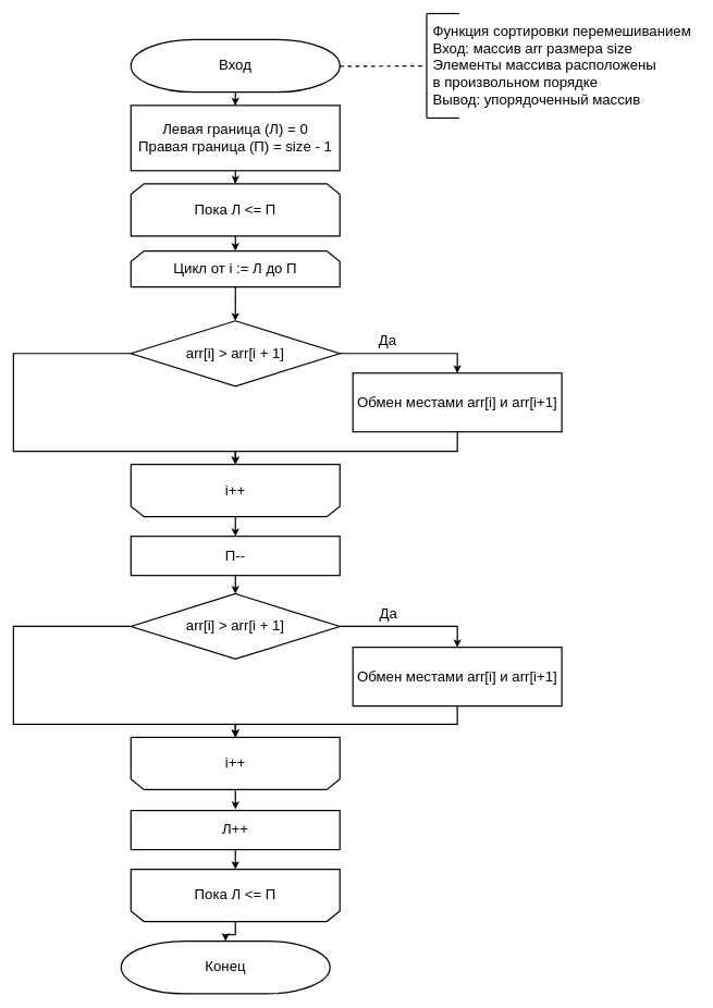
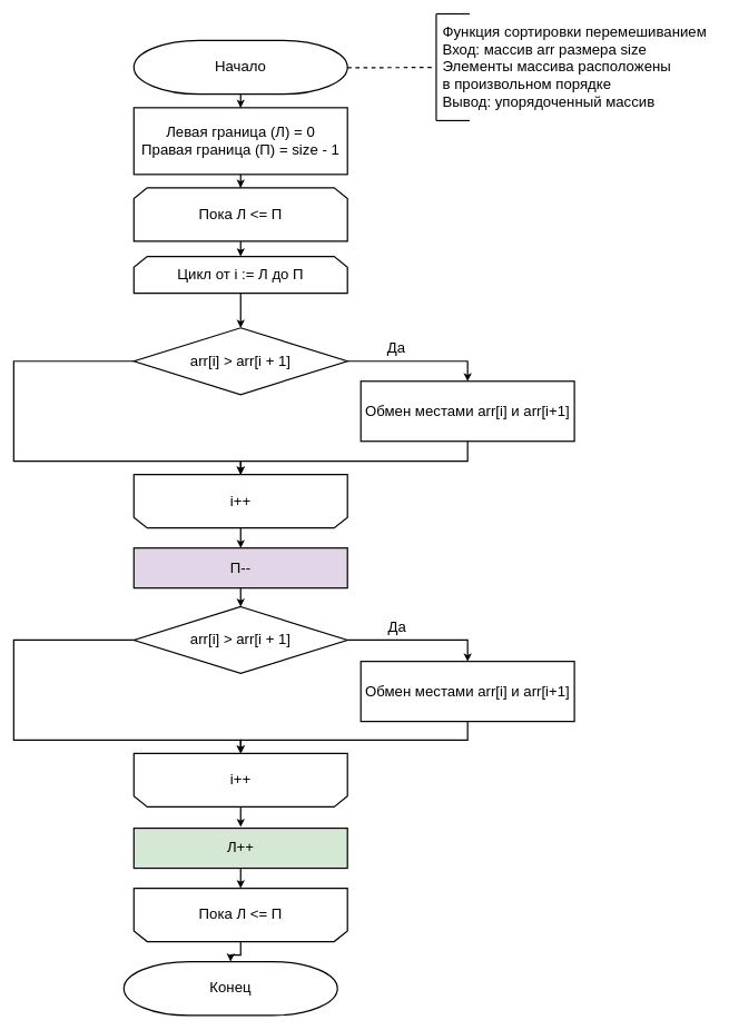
  <mxCell id="0" />
  <mxCell id="1" parent="0" />
  <mxCell id="2" style="edgeStyle=orthogonalEdgeStyle;rounded=0;orthogonalLoop=1;jettySize=auto;html=1;entryX=0.5;entryY=0;entryDx=0;entryDy=0;fontSize=22;strokeWidth=2;" parent="1" source="3" target="5" edge="1"><mxGeometry relative="1" as="geometry" /></mxCell>
- <mxCell id="3" value="Вход" style="strokeWidth=2;html=1;shape=mxgraph.flowchart.terminator;whiteSpace=wrap;fontSize=22;" parent="1" vertex="1"><mxGeometry x="200" y="59.99" width="320" height="80.67" as="geometry" /></mxCell>
+ <mxCell id="3" value="Начало" style="strokeWidth=2;html=1;shape=mxgraph.flowchart.terminator;whiteSpace=wrap;fontSize=22;" parent="1" vertex="1"><mxGeometry x="200" y="59.99" width="320" height="80.67" as="geometry" /></mxCell>
  <mxCell id="4" style="edgeStyle=orthogonalEdgeStyle;rounded=0;orthogonalLoop=1;jettySize=auto;html=1;entryX=0.5;entryY=0;entryDx=0;entryDy=0;fontSize=22;strokeWidth=2;" parent="1" source="5" target="7" edge="1"><mxGeometry relative="1" as="geometry" /></mxCell>
  <mxCell id="5" value="Левая граница (Л) = 0&lt;br&gt;Правая граница (П) = size - 1" style="rounded=0;whiteSpace=wrap;html=1;strokeWidth=2;fontSize=22;" parent="1" vertex="1"><mxGeometry x="200" y="161" width="320" height="100" as="geometry" /></mxCell>
  <mxCell id="6" style="edgeStyle=orthogonalEdgeStyle;rounded=0;orthogonalLoop=1;jettySize=auto;html=1;fontSize=22;strokeWidth=2;" parent="1" source="7" target="14" edge="1"><mxGeometry relative="1" as="geometry" /></mxCell>
  <mxCell id="7" value="&lt;span style=&quot;font-size: 22px;&quot;&gt;&lt;font style=&quot;font-size: 22px&quot;&gt;Пока Л &amp;lt;= П&lt;/font&gt;&lt;/span&gt;" style="shape=loopLimit;whiteSpace=wrap;html=1;fontSize=22;strokeWidth=2;" parent="1" vertex="1"><mxGeometry x="200" y="281" width="320" height="80" as="geometry" /></mxCell>
  <mxCell id="8" style="edgeStyle=none;html=1;exitX=1;exitY=0.5;exitDx=0;exitDy=0;entryX=-0.001;entryY=0.502;entryDx=0;entryDy=0;entryPerimeter=0;dashed=1;endArrow=none;endFill=0;strokeWidth=2;" parent="1" target="9" edge="1"><mxGeometry relative="1" as="geometry"><mxPoint x="520" y="101" as="sourcePoint" /></mxGeometry></mxCell>
  <mxCell id="9" value="&lt;div style=&quot;text-align: left; font-family: helvetica; font-size: 22px;&quot;&gt;Функция сортировки перемешиванием&lt;/div&gt;&lt;div style=&quot;text-align: left; font-family: helvetica; font-size: 22px;&quot;&gt;Вход: массив arr размера size&lt;/div&gt;&lt;div style=&quot;text-align: left; font-family: helvetica; font-size: 22px;&quot;&gt;Элементы массива расположены&lt;/div&gt;&lt;div style=&quot;text-align: left; font-family: helvetica; font-size: 22px;&quot;&gt;в произвольном порядке&lt;/div&gt;&lt;div style=&quot;text-align: left; font-family: helvetica; font-size: 22px;&quot;&gt;Вывод: упорядоченный массив&lt;/div&gt;" style="text;html=1;align=center;verticalAlign=middle;resizable=0;points=[];autosize=1;strokeColor=none;fillColor=none;fontSize=22;" parent="1" vertex="1"><mxGeometry x="650" y="25.33" width="420" height="150" as="geometry" /></mxCell>
  <mxCell id="10" value="" style="endArrow=none;html=1;strokeWidth=2;" parent="1" edge="1"><mxGeometry width="50" height="50" relative="1" as="geometry"><mxPoint x="653" y="180.33" as="sourcePoint" /><mxPoint x="653" y="20.33" as="targetPoint" /></mxGeometry></mxCell>
  <mxCell id="11" value="" style="endArrow=none;html=1;strokeWidth=2;" parent="1" edge="1"><mxGeometry width="50" height="50" relative="1" as="geometry"><mxPoint x="653" y="180.33" as="sourcePoint" /><mxPoint x="703" y="180.33" as="targetPoint" /></mxGeometry></mxCell>
  <mxCell id="12" value="" style="endArrow=none;html=1;strokeWidth=2;" parent="1" edge="1"><mxGeometry width="50" height="50" relative="1" as="geometry"><mxPoint x="653" y="20.33" as="sourcePoint" /><mxPoint x="703" y="20.33" as="targetPoint" /></mxGeometry></mxCell>
  <mxCell id="13" style="edgeStyle=orthogonalEdgeStyle;rounded=0;orthogonalLoop=1;jettySize=auto;html=1;strokeWidth=2;fontSize=22;" parent="1" source="14" target="18" edge="1"><mxGeometry relative="1" as="geometry" /></mxCell>
  <mxCell id="14" value="&lt;span style=&quot;font-size: 22px;&quot;&gt;&lt;font style=&quot;font-size: 22px&quot;&gt;Цикл от i := Л до П&lt;/font&gt;&lt;/span&gt;" style="shape=loopLimit;whiteSpace=wrap;html=1;fontSize=22;strokeWidth=2;" parent="1" vertex="1"><mxGeometry x="200" y="384" width="320" height="55" as="geometry" /></mxCell>
  <mxCell id="15" value="" style="edgeStyle=orthogonalEdgeStyle;rounded=0;orthogonalLoop=1;jettySize=auto;html=1;strokeWidth=2;fontSize=22;entryX=0.5;entryY=0;entryDx=0;entryDy=0;" parent="1" source="18" target="20" edge="1"><mxGeometry relative="1" as="geometry" /></mxCell>
  <mxCell id="16" value="Да" style="edgeLabel;html=1;align=center;verticalAlign=middle;resizable=0;points=[];fontSize=22;" parent="15" vertex="1" connectable="0"><mxGeometry x="-0.114" y="1" relative="1" as="geometry"><mxPoint x="-21" y="-19" as="offset" /></mxGeometry></mxCell>
  <mxCell id="17" style="edgeStyle=orthogonalEdgeStyle;rounded=0;orthogonalLoop=1;jettySize=auto;html=1;strokeWidth=2;fontSize=22;" parent="1" source="18" target="22" edge="1"><mxGeometry relative="1" as="geometry"><Array as="points"><mxPoint x="20" y="541" /><mxPoint x="20" y="691" /><mxPoint x="360" y="691" /></Array></mxGeometry></mxCell>
  <mxCell id="18" value="arr[i] &amp;gt; arr[i + 1]" style="strokeWidth=2;html=1;shape=mxgraph.flowchart.decision;whiteSpace=wrap;fontSize=22;" parent="1" vertex="1"><mxGeometry x="200" y="491" width="320" height="100" as="geometry" /></mxCell>
  <mxCell id="19" style="edgeStyle=orthogonalEdgeStyle;rounded=0;orthogonalLoop=1;jettySize=auto;html=1;entryX=0.5;entryY=1;entryDx=0;entryDy=0;strokeWidth=2;fontSize=22;" parent="1" source="20" target="22" edge="1"><mxGeometry relative="1" as="geometry"><Array as="points"><mxPoint x="700" y="691" /><mxPoint x="360" y="691" /></Array></mxGeometry></mxCell>
  <mxCell id="20" value="Обмен местами arr[i] и arr[i+1]" style="whiteSpace=wrap;html=1;fontSize=22;strokeWidth=2;" parent="1" vertex="1"><mxGeometry x="540" y="571" width="320" height="90" as="geometry" /></mxCell>
  <mxCell id="21" style="edgeStyle=orthogonalEdgeStyle;rounded=0;orthogonalLoop=1;jettySize=auto;html=1;entryX=0.5;entryY=1;entryDx=0;entryDy=0;strokeWidth=2;fontSize=22;" parent="1" source="22" edge="1"><mxGeometry relative="1" as="geometry"><mxPoint x="360" y="821" as="targetPoint" /></mxGeometry></mxCell>
  <mxCell id="22" value="&lt;span style=&quot;font-size: 22px;&quot;&gt;i++&lt;/span&gt;" style="shape=loopLimit;whiteSpace=wrap;html=1;direction=west;strokeWidth=2;" parent="1" vertex="1"><mxGeometry x="200" y="711" width="320" height="80" as="geometry" /></mxCell>
  <mxCell id="23" style="edgeStyle=orthogonalEdgeStyle;rounded=0;orthogonalLoop=1;jettySize=auto;html=1;entryX=0.5;entryY=0;entryDx=0;entryDy=0;entryPerimeter=0;strokeWidth=2;fontSize=22;" parent="1" source="24" target="28" edge="1"><mxGeometry relative="1" as="geometry" /></mxCell>
- <mxCell id="24" value="П--" style="rounded=0;whiteSpace=wrap;html=1;strokeWidth=2;fontSize=22;" parent="1" vertex="1"><mxGeometry x="200" y="821" width="320" height="60" as="geometry" /></mxCell>
+ <mxCell id="24" value="П--" style="rounded=0;whiteSpace=wrap;html=1;strokeWidth=2;fontSize=22;fillColor=#e1d5e7;" parent="1" vertex="1"><mxGeometry x="200" y="821" width="320" height="60" as="geometry" /></mxCell>
  <mxCell id="25" value="" style="edgeStyle=orthogonalEdgeStyle;rounded=0;orthogonalLoop=1;jettySize=auto;html=1;strokeWidth=2;fontSize=22;entryX=0.5;entryY=0;entryDx=0;entryDy=0;" parent="1" source="28" target="30" edge="1"><mxGeometry relative="1" as="geometry" /></mxCell>
  <mxCell id="26" value="Да" style="edgeLabel;html=1;align=center;verticalAlign=middle;resizable=0;points=[];fontSize=22;" parent="25" vertex="1" connectable="0"><mxGeometry x="-0.114" y="1" relative="1" as="geometry"><mxPoint x="-21" y="-19" as="offset" /></mxGeometry></mxCell>
  <mxCell id="27" style="edgeStyle=orthogonalEdgeStyle;rounded=0;orthogonalLoop=1;jettySize=auto;html=1;strokeWidth=2;fontSize=22;" parent="1" source="28" target="32" edge="1"><mxGeometry relative="1" as="geometry"><Array as="points"><mxPoint x="20" y="959" /><mxPoint x="20" y="1109" /><mxPoint x="360" y="1109" /></Array></mxGeometry></mxCell>
  <mxCell id="28" value="arr[i] &amp;gt; arr[i + 1]" style="strokeWidth=2;html=1;shape=mxgraph.flowchart.decision;whiteSpace=wrap;fontSize=22;" parent="1" vertex="1"><mxGeometry x="200" y="909" width="320" height="100" as="geometry" /></mxCell>
  <mxCell id="29" style="edgeStyle=orthogonalEdgeStyle;rounded=0;orthogonalLoop=1;jettySize=auto;html=1;entryX=0.5;entryY=1;entryDx=0;entryDy=0;strokeWidth=2;fontSize=22;" parent="1" source="30" target="32" edge="1"><mxGeometry relative="1" as="geometry"><Array as="points"><mxPoint x="700" y="1109" /><mxPoint x="360" y="1109" /></Array></mxGeometry></mxCell>
  <mxCell id="30" value="Обмен местами arr[i] и arr[i+1]" style="whiteSpace=wrap;html=1;fontSize=22;strokeWidth=2;" parent="1" vertex="1"><mxGeometry x="540" y="991" width="320" height="90" as="geometry" /></mxCell>
  <mxCell id="31" style="edgeStyle=orthogonalEdgeStyle;rounded=0;orthogonalLoop=1;jettySize=auto;html=1;entryX=0.5;entryY=1;entryDx=0;entryDy=0;strokeWidth=2;fontSize=22;" parent="1" source="32" edge="1"><mxGeometry relative="1" as="geometry"><mxPoint x="360" y="1239" as="targetPoint" /></mxGeometry></mxCell>
  <mxCell id="32" value="&lt;span style=&quot;font-size: 22px;&quot;&gt;i++&lt;/span&gt;" style="shape=loopLimit;whiteSpace=wrap;html=1;direction=west;strokeWidth=2;" parent="1" vertex="1"><mxGeometry x="200" y="1129" width="320" height="80" as="geometry" /></mxCell>
  <mxCell id="33" style="edgeStyle=orthogonalEdgeStyle;rounded=0;orthogonalLoop=1;jettySize=auto;html=1;strokeWidth=2;fontSize=22;" parent="1" source="34" target="36" edge="1"><mxGeometry relative="1" as="geometry" /></mxCell>
- <mxCell id="34" value="Л++" style="rounded=0;whiteSpace=wrap;html=1;strokeWidth=2;fontSize=22;" parent="1" vertex="1"><mxGeometry x="200" y="1241" width="320" height="60" as="geometry" /></mxCell>
+ <mxCell id="34" value="Л++" style="rounded=0;whiteSpace=wrap;html=1;strokeWidth=2;fontSize=22;fillColor=#d5e8d4;" parent="1" vertex="1"><mxGeometry x="200" y="1241" width="320" height="60" as="geometry" /></mxCell>
  <mxCell id="35" style="edgeStyle=orthogonalEdgeStyle;rounded=0;orthogonalLoop=1;jettySize=auto;html=1;entryX=0.5;entryY=0;entryDx=0;entryDy=0;entryPerimeter=0;strokeWidth=2;fontSize=22;" parent="1" source="36" target="37" edge="1"><mxGeometry relative="1" as="geometry" /></mxCell>
  <mxCell id="36" value="&lt;span style=&quot;font-size: 22px;&quot;&gt;Пока Л &amp;lt;= П&lt;/span&gt;" style="shape=loopLimit;whiteSpace=wrap;html=1;direction=west;strokeWidth=2;" parent="1" vertex="1"><mxGeometry x="200" y="1331" width="320" height="80" as="geometry" /></mxCell>
  <mxCell id="37" value="Конец" style="strokeWidth=2;html=1;shape=mxgraph.flowchart.terminator;whiteSpace=wrap;fontSize=22;" parent="1" vertex="1"><mxGeometry x="185" y="1441" width="320" height="80.67" as="geometry" /></mxCell>
